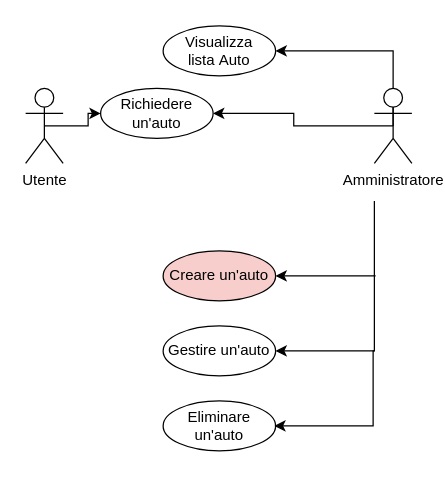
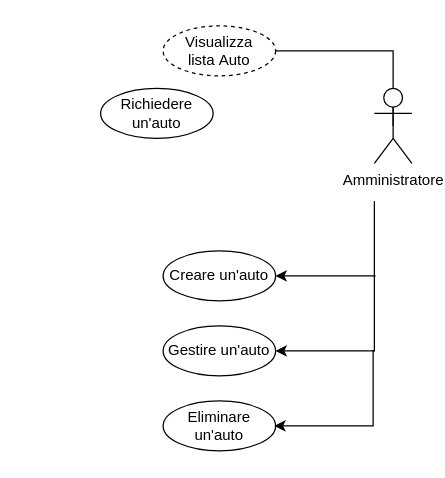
  <mxCell id="0" />
  <mxCell id="1" parent="0" />
- <mxCell id="2" value="Utente" style="shape=umlActor;verticalLabelPosition=bottom;verticalAlign=top;html=1;" parent="1" vertex="1"><mxGeometry x="20" y="70" width="30" height="60" as="geometry" /></mxCell>
- <mxCell id="3" style="edgeStyle=orthogonalEdgeStyle;rounded=0;orthogonalLoop=1;jettySize=auto;html=1;exitX=0.5;exitY=0.5;exitDx=0;exitDy=0;exitPerimeter=0;entryX=1;entryY=0.5;entryDx=0;entryDy=0;" parent="1" source="5" target="7" edge="1"><mxGeometry relative="1" as="geometry" /></mxCell>
- <mxCell id="4" style="edgeStyle=orthogonalEdgeStyle;rounded=0;orthogonalLoop=1;jettySize=auto;html=1;exitX=0.5;exitY=0.5;exitDx=0;exitDy=0;exitPerimeter=0;entryX=1;entryY=0.5;entryDx=0;entryDy=0;" parent="1" source="5" target="6" edge="1"><mxGeometry relative="1" as="geometry"><Array as="points"><mxPoint x="314" y="40" /></Array></mxGeometry></mxCell>
+ <mxCell id="4" style="edgeStyle=orthogonalEdgeStyle;rounded=0;orthogonalLoop=1;jettySize=auto;html=1;exitX=0.5;exitY=0.5;exitDx=0;exitDy=0;exitPerimeter=0;entryX=1;entryY=0.5;entryDx=0;entryDy=0;endArrow=none;" parent="1" source="5" target="6" edge="1"><mxGeometry relative="1" as="geometry"><Array as="points"><mxPoint x="314" y="40" /></Array></mxGeometry></mxCell>
  <mxCell id="5" value="Amministratore" style="shape=umlActor;verticalLabelPosition=bottom;verticalAlign=top;html=1;" parent="1" vertex="1"><mxGeometry x="299" y="70" width="30" height="60" as="geometry" /></mxCell>
- <mxCell id="6" value="Visualizza lista&amp;nbsp;Auto" style="ellipse;whiteSpace=wrap;html=1;" parent="1" vertex="1"><mxGeometry x="130" y="20" width="90" height="40" as="geometry" /></mxCell>
+ <mxCell id="6" value="Visualizza lista&amp;nbsp;Auto" style="ellipse;whiteSpace=wrap;html=1;dashed=1;" parent="1" vertex="1"><mxGeometry x="130" y="20" width="90" height="40" as="geometry" /></mxCell>
  <mxCell id="7" value="Richiedere un'auto" style="ellipse;whiteSpace=wrap;html=1;" parent="1" vertex="1"><mxGeometry x="80" y="70" width="90" height="40" as="geometry" /></mxCell>
- <mxCell id="8" style="edgeStyle=orthogonalEdgeStyle;rounded=0;orthogonalLoop=1;jettySize=auto;html=1;exitX=0.5;exitY=0.5;exitDx=0;exitDy=0;exitPerimeter=0;entryX=0;entryY=0.5;entryDx=0;entryDy=0;" parent="1" source="2" target="7" edge="1"><mxGeometry relative="1" as="geometry"><Array as="points" /></mxGeometry></mxCell>
- <mxCell id="9" value="Creare un'auto" style="ellipse;whiteSpace=wrap;html=1;fillColor=#f8cecc;" vertex="1" parent="1"><mxGeometry x="130" y="200" width="90" height="40" as="geometry" /></mxCell>
+ <mxCell id="9" value="Creare un'auto" style="ellipse;whiteSpace=wrap;html=1;" vertex="1" parent="1"><mxGeometry x="130" y="200" width="90" height="40" as="geometry" /></mxCell>
  <mxCell id="10" value="Gestire un'auto" style="ellipse;whiteSpace=wrap;html=1;" vertex="1" parent="1"><mxGeometry x="130" y="260" width="90" height="40" as="geometry" /></mxCell>
  <mxCell id="11" style="edgeStyle=orthogonalEdgeStyle;rounded=0;orthogonalLoop=1;jettySize=auto;html=1;exitX=0;exitY=1;exitDx=0;exitDy=0;exitPerimeter=0;entryX=0.003;entryY=0.998;entryDx=0;entryDy=0;entryPerimeter=0;" edge="1" parent="1" source="5" target="5"><mxGeometry relative="1" as="geometry" /></mxCell>
  <mxCell id="12" style="edgeStyle=orthogonalEdgeStyle;rounded=0;orthogonalLoop=1;jettySize=auto;html=1;entryX=1;entryY=0.5;entryDx=0;entryDy=0;" edge="1" parent="1"><mxGeometry relative="1" as="geometry"><Array as="points"><mxPoint x="299" y="220" /></Array><mxPoint x="299" y="160" as="sourcePoint" /><mxPoint x="220" y="220" as="targetPoint" /></mxGeometry></mxCell>
  <mxCell id="13" style="edgeStyle=orthogonalEdgeStyle;rounded=0;orthogonalLoop=1;jettySize=auto;html=1;entryX=1;entryY=0.5;entryDx=0;entryDy=0;" edge="1" parent="1"><mxGeometry relative="1" as="geometry"><Array as="points"><mxPoint x="299" y="280" /></Array><mxPoint x="300" y="220" as="sourcePoint" /><mxPoint x="220" y="280" as="targetPoint" /></mxGeometry></mxCell>
  <mxCell id="14" value="Eliminare un'auto" style="ellipse;whiteSpace=wrap;html=1;" vertex="1" parent="1"><mxGeometry x="130" y="320" width="90" height="40" as="geometry" /></mxCell>
  <mxCell id="15" style="edgeStyle=orthogonalEdgeStyle;rounded=0;orthogonalLoop=1;jettySize=auto;html=1;entryX=1;entryY=0.5;entryDx=0;entryDy=0;" edge="1" parent="1"><mxGeometry relative="1" as="geometry"><Array as="points"><mxPoint x="298" y="340" /></Array><mxPoint x="299" y="280" as="sourcePoint" /><mxPoint x="219" y="340" as="targetPoint" /></mxGeometry></mxCell>
